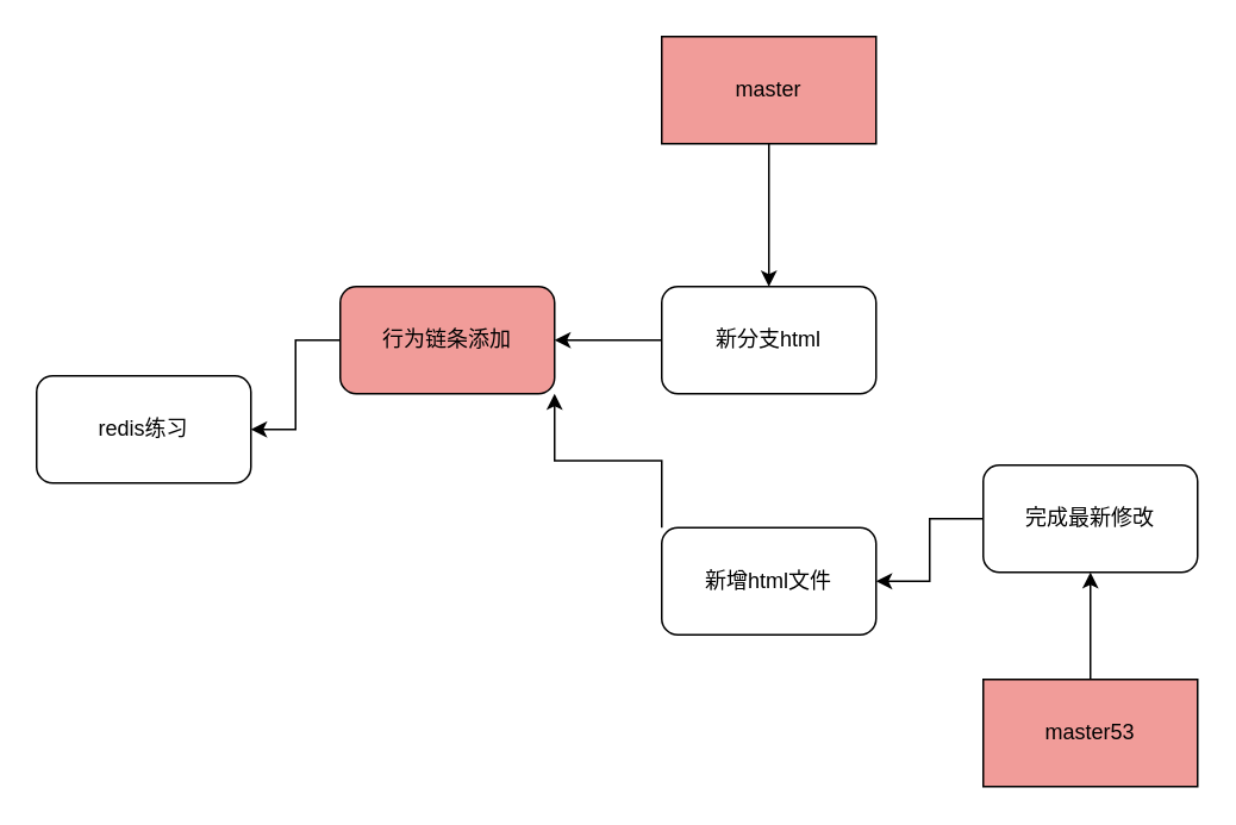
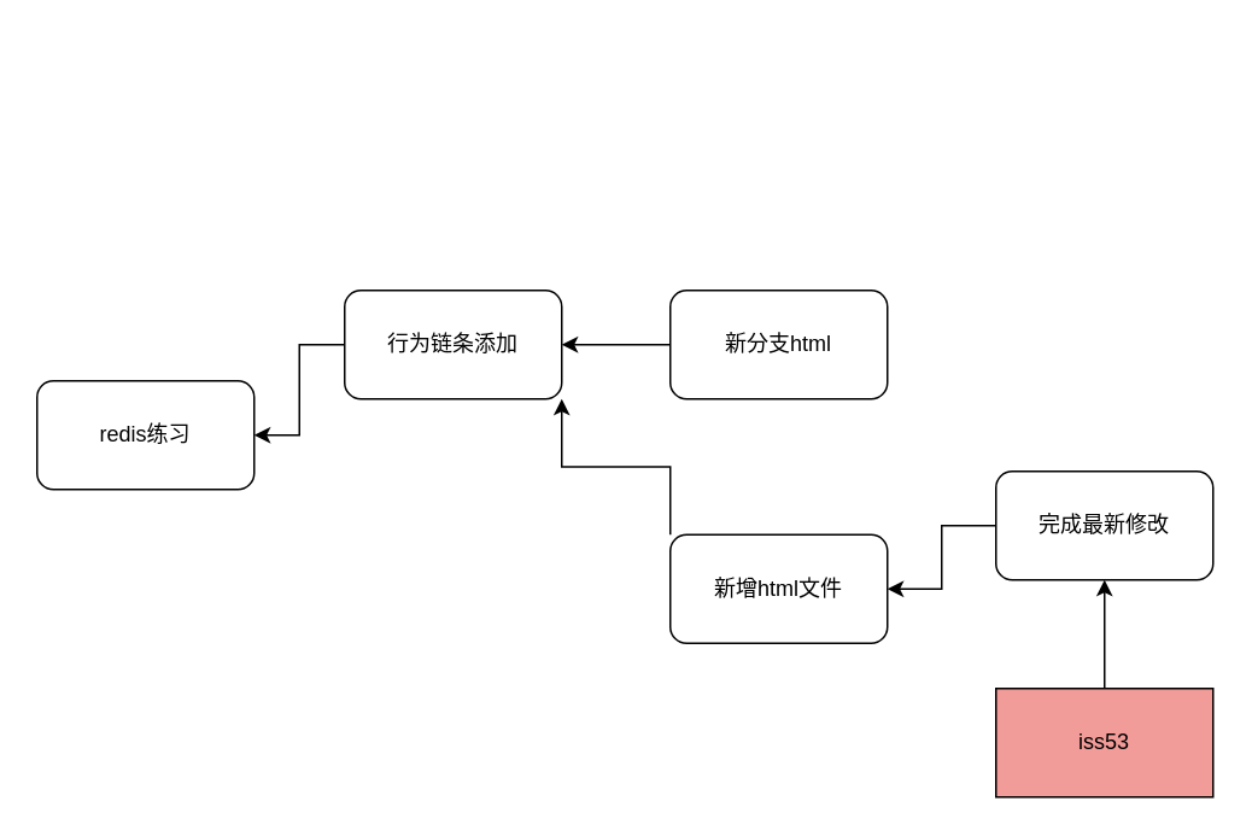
  <mxCell id="0" />
  <mxCell id="1" parent="0" />
  <mxCell id="2" value="" style="edgeStyle=orthogonalEdgeStyle;rounded=0;orthogonalLoop=1;jettySize=auto;html=1;" edge="1" parent="1" source="3" target="4"><mxGeometry relative="1" as="geometry" /></mxCell>
- <mxCell id="3" value="行为链条添加" style="rounded=1;whiteSpace=wrap;html=1;fillColor=#f19c99;" vertex="1" parent="1"><mxGeometry x="190" y="160" width="120" height="60" as="geometry" /></mxCell>
+ <mxCell id="3" value="行为链条添加" style="rounded=1;whiteSpace=wrap;html=1;" vertex="1" parent="1"><mxGeometry x="190" y="160" width="120" height="60" as="geometry" /></mxCell>
  <mxCell id="4" value="redis练习" style="rounded=1;whiteSpace=wrap;html=1;" vertex="1" parent="1"><mxGeometry x="20" y="210" width="120" height="60" as="geometry" /></mxCell>
  <mxCell id="5" value="" style="edgeStyle=orthogonalEdgeStyle;rounded=0;orthogonalLoop=1;jettySize=auto;html=1;" edge="1" parent="1" source="6" target="3"><mxGeometry relative="1" as="geometry" /></mxCell>
  <mxCell id="6" value="新分支html" style="rounded=1;whiteSpace=wrap;html=1;" vertex="1" parent="1"><mxGeometry x="370" y="160" width="120" height="60" as="geometry" /></mxCell>
- <mxCell id="7" value="" style="edgeStyle=orthogonalEdgeStyle;rounded=0;orthogonalLoop=1;jettySize=auto;html=1;" edge="1" parent="1" source="8" target="6"><mxGeometry relative="1" as="geometry" /></mxCell>
- <mxCell id="8" value="master" style="rounded=0;whiteSpace=wrap;html=1;fillColor=#F19C99;" vertex="1" parent="1"><mxGeometry x="370" y="20" width="120" height="60" as="geometry" /></mxCell>
  <mxCell id="9" style="edgeStyle=orthogonalEdgeStyle;rounded=0;orthogonalLoop=1;jettySize=auto;html=1;exitX=0;exitY=0;exitDx=0;exitDy=0;entryX=1;entryY=1;entryDx=0;entryDy=0;" edge="1" parent="1" source="10" target="3"><mxGeometry relative="1" as="geometry" /></mxCell>
  <mxCell id="10" value="新增html文件" style="rounded=1;whiteSpace=wrap;html=1;" vertex="1" parent="1"><mxGeometry x="370" y="295" width="120" height="60" as="geometry" /></mxCell>
  <mxCell id="11" value="" style="edgeStyle=orthogonalEdgeStyle;shape=connector;rounded=0;orthogonalLoop=1;jettySize=auto;html=1;strokeColor=default;align=center;verticalAlign=middle;fontFamily=Helvetica;fontSize=11;fontColor=default;labelBackgroundColor=default;endArrow=classic;" edge="1" parent="1" source="12" target="10"><mxGeometry relative="1" as="geometry" /></mxCell>
  <mxCell id="12" value="完成最新修改" style="rounded=1;whiteSpace=wrap;html=1;" vertex="1" parent="1"><mxGeometry x="550" y="260" width="120" height="60" as="geometry" /></mxCell>
  <mxCell id="13" value="" style="edgeStyle=orthogonalEdgeStyle;shape=connector;rounded=0;orthogonalLoop=1;jettySize=auto;html=1;strokeColor=default;align=center;verticalAlign=middle;fontFamily=Helvetica;fontSize=11;fontColor=default;labelBackgroundColor=default;endArrow=classic;" edge="1" parent="1" source="14" target="12"><mxGeometry relative="1" as="geometry" /></mxCell>
- <mxCell id="14" value="master53" style="rounded=0;whiteSpace=wrap;html=1;fillColor=#F19C99;" vertex="1" parent="1"><mxGeometry x="550" y="380" width="120" height="60" as="geometry" /></mxCell>
+ <mxCell id="14" value="iss53" style="rounded=0;whiteSpace=wrap;html=1;fillColor=#F19C99;" vertex="1" parent="1"><mxGeometry x="550" y="380" width="120" height="60" as="geometry" /></mxCell>
